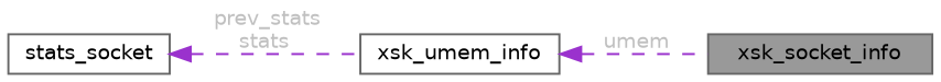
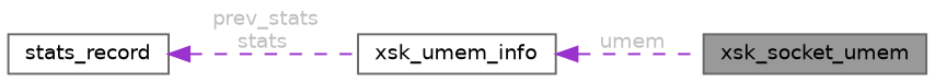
  digraph {
    fontname="DejaVu Sans"
    rankdir=LR
    node [color=gray40 fillcolor=white fontname="DejaVu Sans" fontsize=10 shape=box style=filled]
    edge [color=darkorchid3 dir=back fontcolor=grey fontname="DejaVu Sans" fontsize=10 labelfontname=Helvetica labelfontsize=10 style=dashed]
-   n1 [fillcolor=grey60 fontcolor=black height=0.2 label=xsk_socket_info width=0.4]
+   n1 [fillcolor=grey60 fontcolor=black height=0.2 label=xsk_socket_umem width=0.4]
    n2 [height=0.2 label=xsk_umem_info width=0.4]
-   n3 [height=0.2 label=stats_socket width=0.4]
+   n3 [height=0.2 label=stats_record width=0.4]
    n2 -> n1 [label=" umem"]
    n3 -> n2 [label=" prev_stats\nstats"]
  }
